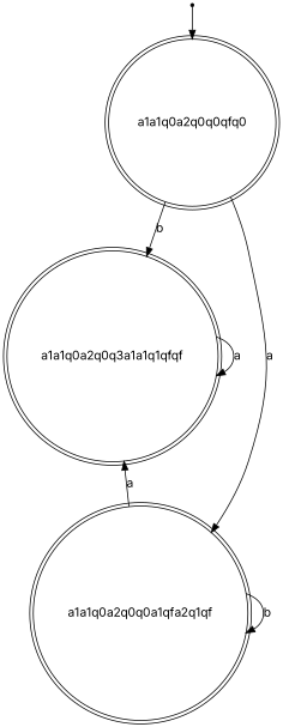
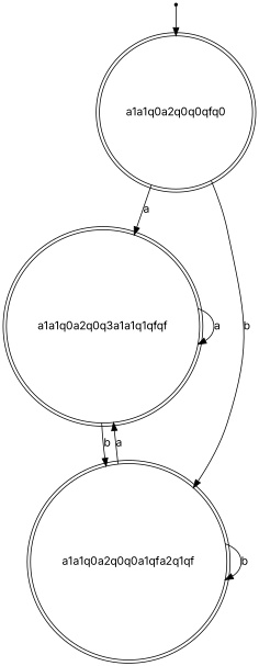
  digraph {
    fontname=Inter
    node [fontname=Inter shape=doublecircle]
    edge [fontname=Inter]
    inic [shape=point]
    a1a1q0a2q0q0qfq0
    n3 [label=a1a1q0a2q0q3a1a1q1qfqf]
    a1a1q0a2q0q0a1qfa2q1qf
    inic -> a1a1q0a2q0q0qfq0
-   a1a1q0a2q0q0qfq0 -> n3 [label=b]
-   a1a1q0a2q0q0qfq0 -> a1a1q0a2q0q0a1qfa2q1qf [label=a]
+   a1a1q0a2q0q0qfq0 -> n3 [label=a]
+   a1a1q0a2q0q0qfq0 -> a1a1q0a2q0q0a1qfa2q1qf [label=b]
    n3 -> n3 [label=a]
+   n3 -> a1a1q0a2q0q0a1qfa2q1qf [label=b]
    a1a1q0a2q0q0a1qfa2q1qf -> n3 [label=a]
    a1a1q0a2q0q0a1qfa2q1qf -> a1a1q0a2q0q0a1qfa2q1qf [label=b]
  }
